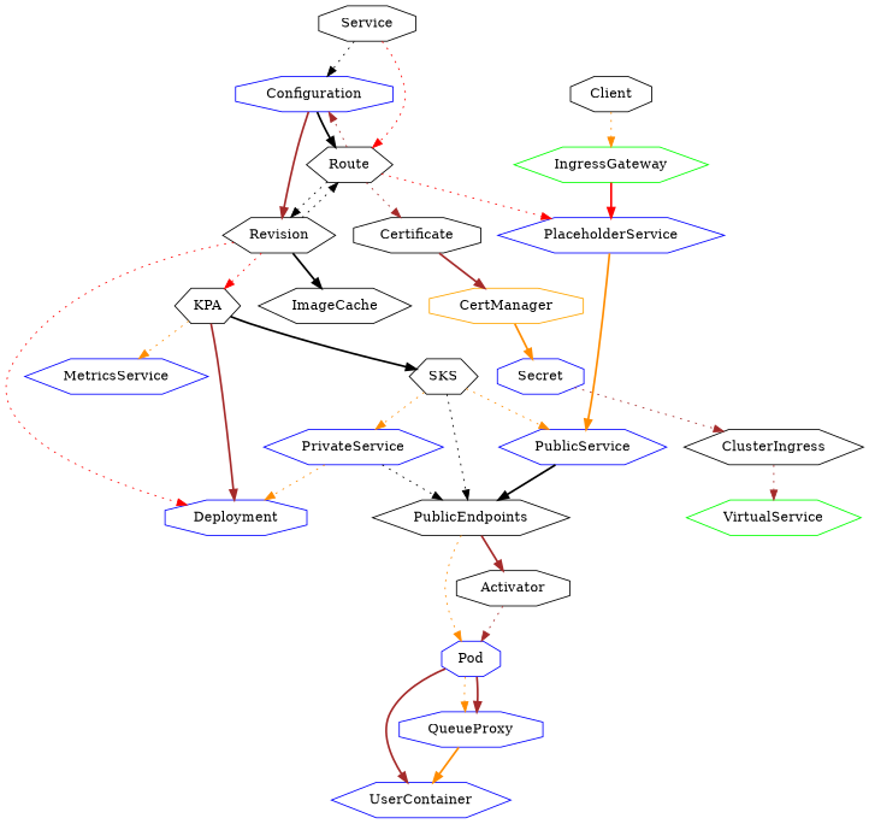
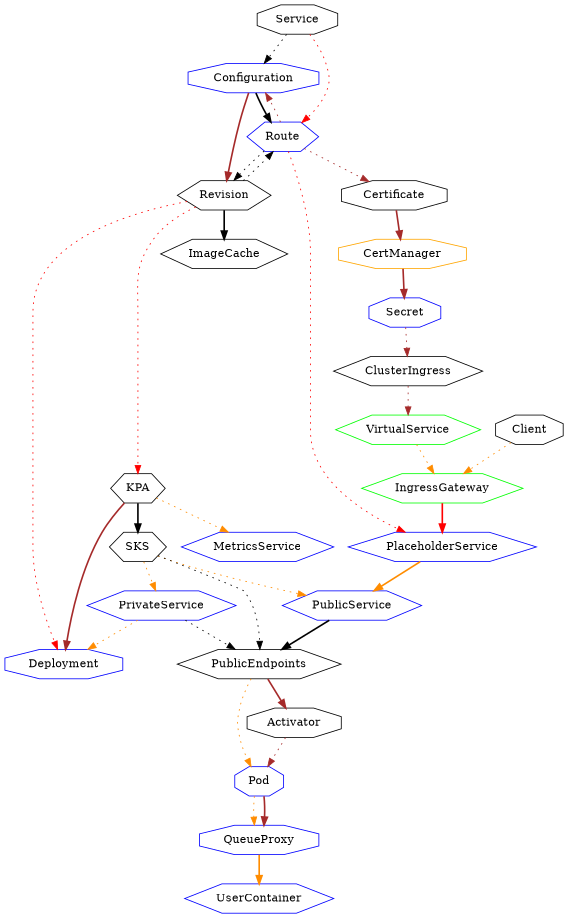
  digraph {
    node [shape=hexagon]
    edge [color=brown style=dotted]
    Service [shape=octagon]
    Configuration [color=blue shape=octagon]
-   Route
+   Route [color=blue]
    Revision
    PlaceholderService [color=blue]
    Certificate [shape=octagon]
    Deployment [color=blue shape=octagon]
    KPA
    ImageCache
    VirtualService [color=green]
    ClusterIngress
    PublicService [color=blue]
    CertManager [color=orange shape=octagon]
    SKS
    MetricsService [color=blue]
    PublicEndpoints [color=black]
    PrivateService [color=blue]
    Pod [color=blue shape=octagon]
    Activator [shape=octagon]
    IngressGateway [color=green]
    Secret [color=blue shape=octagon]
    UserContainer [color=blue]
    QueueProxy [color=blue shape=octagon]
    Client [shape=octagon]
    Service -> Configuration [color=black]
    Service -> Route [color=red]
    Configuration -> Route [color=black style=bold]
    Configuration -> Revision [style=bold]
    Route -> Configuration
    Route -> Revision [color=black]
    Route -> PlaceholderService [color=red]
    Route -> Certificate
    Revision -> Route [color=black]
    Revision -> Deployment [color=red]
    Revision -> KPA [color=red]
    Revision -> ImageCache [color=black style=bold]
    PlaceholderService -> PublicService [color=darkorange style=bold]
    Certificate -> CertManager [style=bold]
    KPA -> Deployment [style=bold]
    KPA -> SKS [color=black style=bold]
    KPA -> MetricsService [color=darkorange]
+   VirtualService -> IngressGateway [color=darkorange]
    ClusterIngress -> VirtualService
    PublicService -> PublicEndpoints [color=black style=bold]
-   CertManager -> Secret [color=darkorange style=bold]
+   CertManager -> Secret [style=bold]
    SKS -> PublicService [color=darkorange]
    SKS -> PublicEndpoints [color=black]
    SKS -> PrivateService [color=darkorange]
    PublicEndpoints -> Pod [color=darkorange]
    PublicEndpoints -> Activator [style=bold]
    PrivateService -> Deployment [color=darkorange]
    PrivateService -> PublicEndpoints [color=black]
-   Pod -> UserContainer [style=bold]
    Pod -> QueueProxy [color=darkorange]
    Pod -> QueueProxy [style=bold]
    Activator -> Pod
    IngressGateway -> PlaceholderService [color=red style=bold]
    Secret -> ClusterIngress
    QueueProxy -> UserContainer [color=darkorange style=bold]
    Client -> IngressGateway [color=darkorange]
  }
